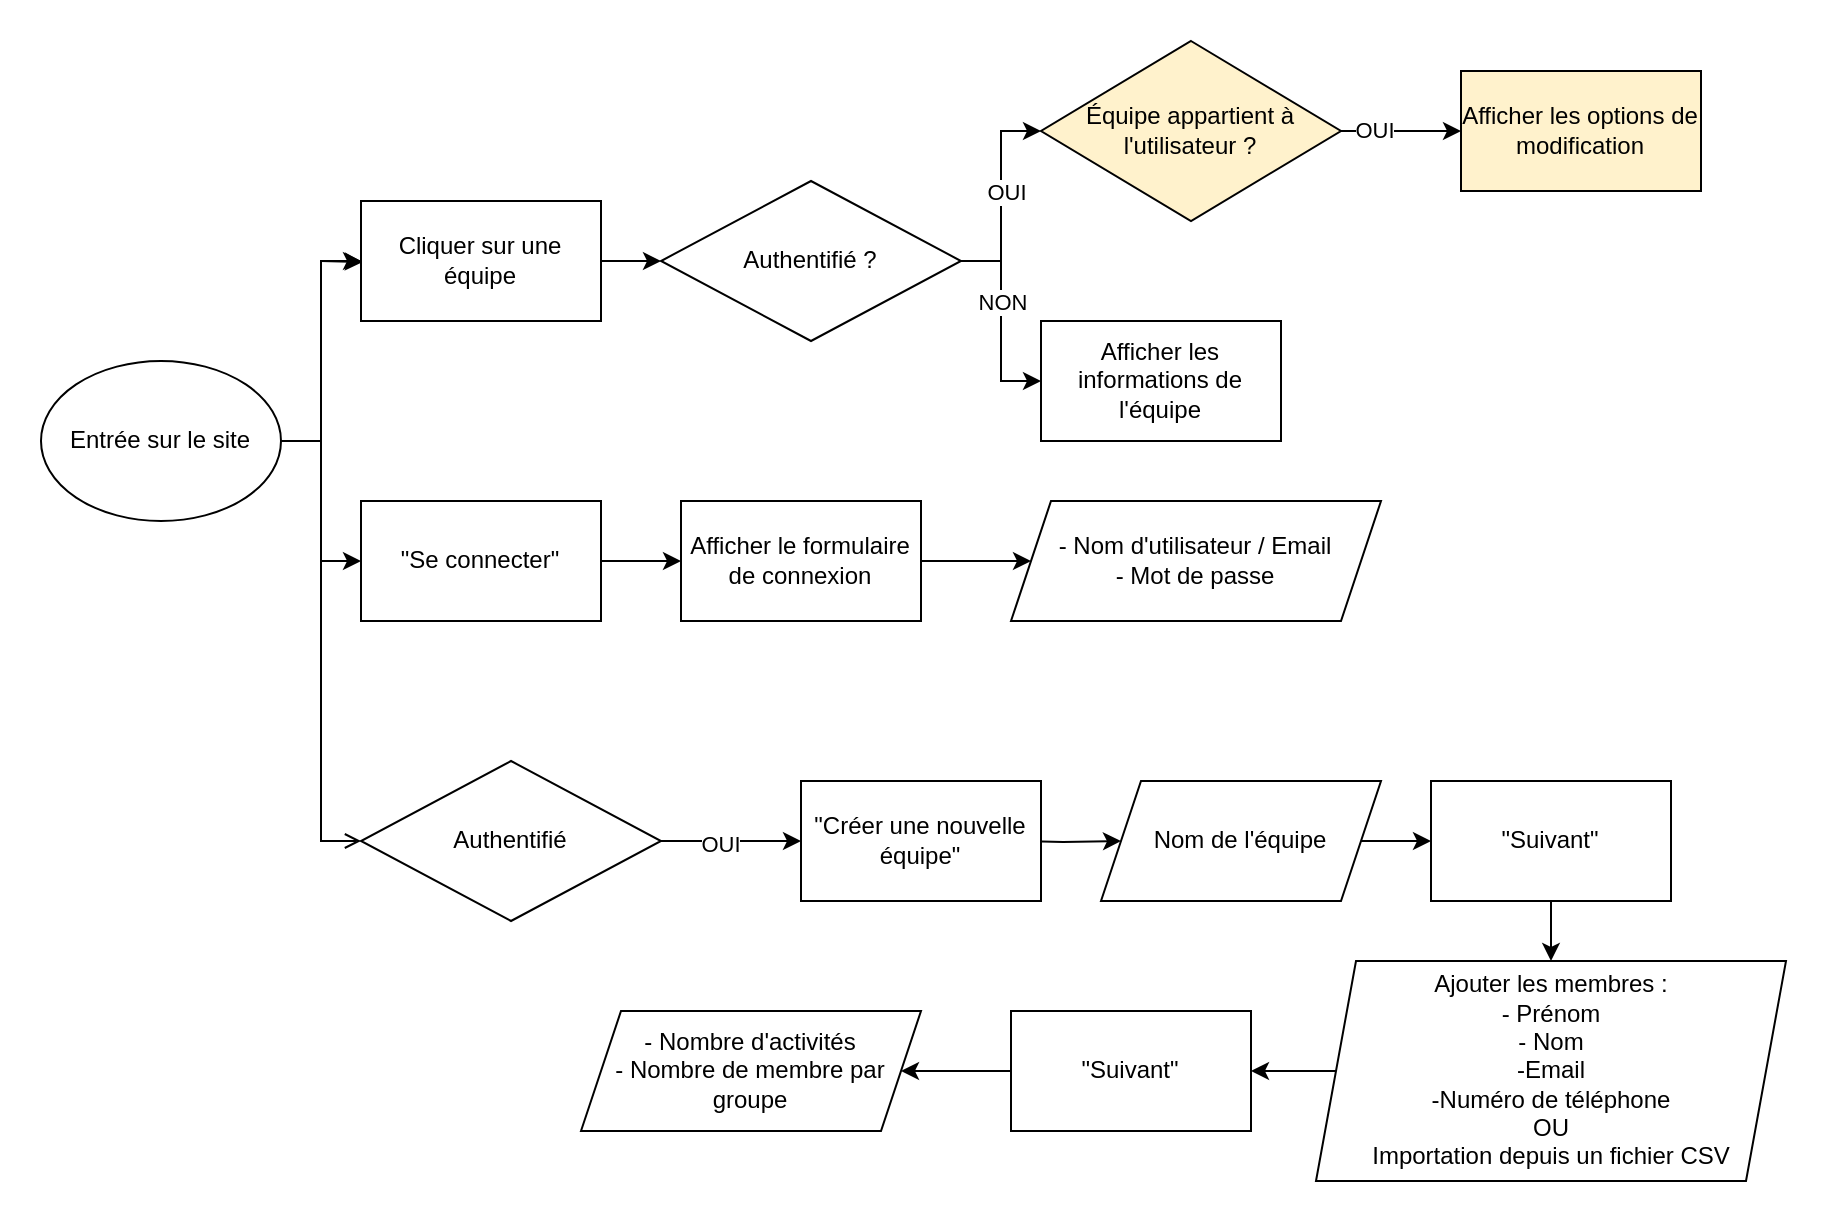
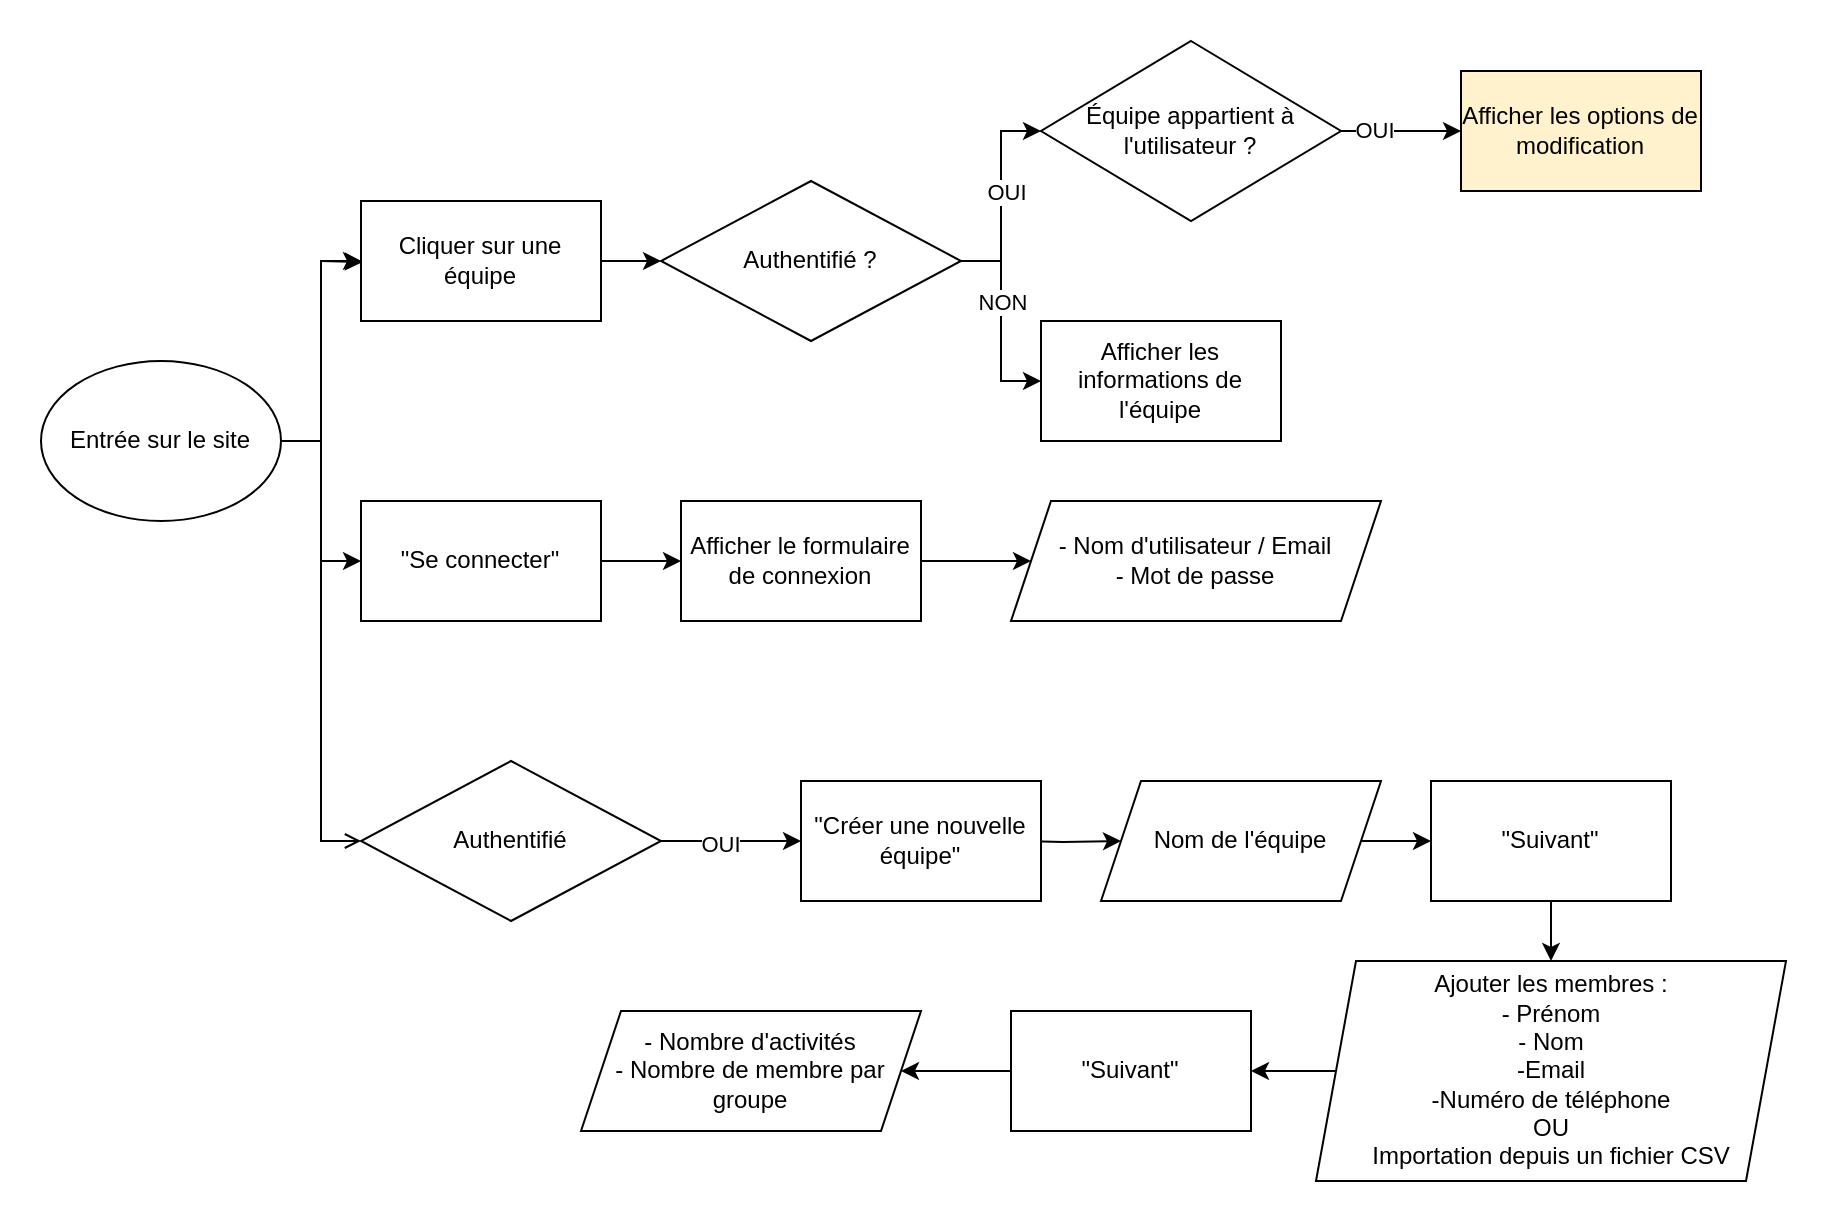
  <mxCell id="0" />
  <mxCell id="1" parent="0" />
  <mxCell id="2" value="" style="edgeStyle=orthogonalEdgeStyle;rounded=0;orthogonalLoop=1;jettySize=auto;html=1;" edge="1" parent="1" target="8"><mxGeometry relative="1" as="geometry"><mxPoint x="160" as="sourcePoint" y="130" /></mxGeometry></mxCell>
  <mxCell id="3" style="edgeStyle=orthogonalEdgeStyle;rounded=0;orthogonalLoop=1;jettySize=auto;html=1;exitX=1;exitY=0.5;exitDx=0;exitDy=0;entryX=0;entryY=0.5;entryDx=0;entryDy=0;" edge="1" parent="1" source="6" target="8"><mxGeometry relative="1" as="geometry" /></mxCell>
  <mxCell id="4" value="" style="edgeStyle=orthogonalEdgeStyle;rounded=0;orthogonalLoop=1;jettySize=auto;html=1;" edge="1" parent="1" source="6" target="20"><mxGeometry relative="1" as="geometry" /></mxCell>
  <mxCell id="5" value="" style="edgeStyle=orthogonalEdgeStyle;rounded=0;orthogonalLoop=1;jettySize=auto;html=1;exitX=1;exitY=0.5;exitDx=0;exitDy=0;entryX=0;entryY=0.5;entryDx=0;entryDy=0;endArrow=open;" edge="1" parent="1" source="6" target="37"><mxGeometry relative="1" as="geometry" /></mxCell>
  <mxCell id="6" value="Entrée sur le site" style="ellipse;whiteSpace=wrap;html=1;" vertex="1" parent="1"><mxGeometry x="20" y="180" width="120" height="80" as="geometry" /></mxCell>
  <mxCell id="7" value="" style="edgeStyle=orthogonalEdgeStyle;rounded=0;orthogonalLoop=1;jettySize=auto;html=1;" edge="1" parent="1" source="8" target="13"><mxGeometry relative="1" as="geometry" /></mxCell>
  <mxCell id="8" value="Cliquer sur une équipe" style="whiteSpace=wrap;html=1;" vertex="1" parent="1"><mxGeometry x="180" y="100" width="120" height="60" as="geometry" /></mxCell>
  <mxCell id="9" value="" style="edgeStyle=orthogonalEdgeStyle;rounded=0;orthogonalLoop=1;jettySize=auto;html=1;" edge="1" parent="1" source="13" target="16"><mxGeometry relative="1" as="geometry" /></mxCell>
  <mxCell id="10" value="OUI" style="edgeLabel;html=1;align=center;verticalAlign=middle;resizable=0;points=[];" vertex="1" connectable="0" parent="9"><mxGeometry x="0.048" y="-2" relative="1" as="geometry"><mxPoint as="offset" /></mxGeometry></mxCell>
  <mxCell id="11" value="" style="edgeStyle=orthogonalEdgeStyle;rounded=0;orthogonalLoop=1;jettySize=auto;html=1;" edge="1" parent="1" source="13" target="18"><mxGeometry relative="1" as="geometry" /></mxCell>
  <mxCell id="12" value="NON" style="edgeLabel;html=1;align=center;verticalAlign=middle;resizable=0;points=[];" vertex="1" connectable="0" parent="11"><mxGeometry x="-0.191" relative="1" as="geometry"><mxPoint as="offset" /></mxGeometry></mxCell>
  <mxCell id="13" value="Authentifié ?" style="rhombus;whiteSpace=wrap;html=1;" vertex="1" parent="1"><mxGeometry x="330" y="90" width="150" height="80" as="geometry" /></mxCell>
  <mxCell id="14" value="" style="edgeStyle=orthogonalEdgeStyle;rounded=0;orthogonalLoop=1;jettySize=auto;html=1;" edge="1" parent="1" source="16" target="17"><mxGeometry relative="1" as="geometry" /></mxCell>
  <mxCell id="15" value="OUI" style="edgeLabel;html=1;align=center;verticalAlign=middle;resizable=0;points=[];" vertex="1" connectable="0" parent="14"><mxGeometry x="-0.467" y="1" relative="1" as="geometry"><mxPoint as="offset" /></mxGeometry></mxCell>
- <mxCell id="16" value="Équipe appartient à l'utilisateur ?" style="rhombus;whiteSpace=wrap;html=1;fillColor=#fff2cc;" vertex="1" parent="1"><mxGeometry x="520" y="20" width="150" height="90" as="geometry" /></mxCell>
+ <mxCell id="16" value="Équipe appartient à l'utilisateur ?" style="rhombus;whiteSpace=wrap;html=1;" vertex="1" parent="1"><mxGeometry x="520" y="20" width="150" height="90" as="geometry" /></mxCell>
  <mxCell id="17" value="Afficher les options de modification" style="whiteSpace=wrap;html=1;fillColor=#fff2cc;" vertex="1" parent="1"><mxGeometry x="730" y="35" width="120" height="60" as="geometry" /></mxCell>
  <mxCell id="18" value="Afficher les informations de l'équipe" style="whiteSpace=wrap;html=1;" vertex="1" parent="1"><mxGeometry x="520" y="160" width="120" height="60" as="geometry" /></mxCell>
  <mxCell id="19" value="" style="edgeStyle=orthogonalEdgeStyle;rounded=0;orthogonalLoop=1;jettySize=auto;html=1;" edge="1" parent="1" source="20" target="22"><mxGeometry relative="1" as="geometry" /></mxCell>
  <mxCell id="20" value="&quot;Se connecter&quot;" style="whiteSpace=wrap;html=1;" vertex="1" parent="1"><mxGeometry x="180" y="250" width="120" height="60" as="geometry" /></mxCell>
  <mxCell id="21" style="edgeStyle=orthogonalEdgeStyle;rounded=0;orthogonalLoop=1;jettySize=auto;html=1;entryX=0;entryY=0.5;entryDx=0;entryDy=0;" edge="1" parent="1" source="22" target="25"><mxGeometry relative="1" as="geometry" /></mxCell>
  <mxCell id="22" value="Afficher le formulaire de connexion" style="whiteSpace=wrap;html=1;" vertex="1" parent="1"><mxGeometry x="340" y="250" width="120" height="60" as="geometry" /></mxCell>
  <mxCell id="23" style="edgeStyle=orthogonalEdgeStyle;rounded=0;orthogonalLoop=1;jettySize=auto;html=1;entryX=0;entryY=0.5;entryDx=0;entryDy=0;" edge="1" parent="1" target="27"><mxGeometry relative="1" as="geometry"><mxPoint x="510" y="420" as="sourcePoint" /></mxGeometry></mxCell>
  <mxCell id="24" value="&quot;Créer une nouvelle équipe&quot;" style="whiteSpace=wrap;html=1;" vertex="1" parent="1"><mxGeometry x="400" y="390" width="120" height="60" as="geometry" /></mxCell>
  <mxCell id="25" value="- Nom d'utilisateur / Email&lt;div&gt;- Mot de passe&lt;/div&gt;" style="shape=parallelogram;perimeter=parallelogramPerimeter;whiteSpace=wrap;html=1;fixedSize=1;" vertex="1" parent="1"><mxGeometry x="505" y="250" width="185" height="60" as="geometry" /></mxCell>
  <mxCell id="26" value="" style="edgeStyle=orthogonalEdgeStyle;rounded=0;orthogonalLoop=1;jettySize=auto;html=1;" edge="1" parent="1" source="27" target="29"><mxGeometry relative="1" as="geometry" /></mxCell>
  <mxCell id="27" value="Nom de l'équipe" style="shape=parallelogram;perimeter=parallelogramPerimeter;whiteSpace=wrap;html=1;fixedSize=1;" vertex="1" parent="1"><mxGeometry x="550" y="390" width="140" height="60" as="geometry" /></mxCell>
  <mxCell id="28" style="edgeStyle=orthogonalEdgeStyle;rounded=0;orthogonalLoop=1;jettySize=auto;html=1;entryX=0.5;entryY=0;entryDx=0;entryDy=0;" edge="1" parent="1" source="29" target="31"><mxGeometry relative="1" as="geometry" /></mxCell>
  <mxCell id="29" value="&quot;Suivant&quot;" style="whiteSpace=wrap;html=1;" vertex="1" parent="1"><mxGeometry x="715" y="390" width="120" height="60" as="geometry" /></mxCell>
  <mxCell id="30" style="edgeStyle=orthogonalEdgeStyle;rounded=0;orthogonalLoop=1;jettySize=auto;html=1;entryX=1;entryY=0.5;entryDx=0;entryDy=0;" edge="1" parent="1" source="31" target="33"><mxGeometry relative="1" as="geometry" /></mxCell>
  <mxCell id="31" value="Ajouter les membres :&lt;div&gt;- Prénom&lt;/div&gt;&lt;div&gt;- Nom&lt;/div&gt;&lt;div&gt;-Email&lt;/div&gt;&lt;div&gt;-Numéro de téléphone&lt;/div&gt;&lt;div&gt;OU&lt;/div&gt;&lt;div&gt;Importation depuis un fichier CSV&lt;/div&gt;" style="shape=parallelogram;perimeter=parallelogramPerimeter;whiteSpace=wrap;html=1;fixedSize=1;" vertex="1" parent="1"><mxGeometry x="657.5" y="480" width="235" height="110" as="geometry" /></mxCell>
  <mxCell id="32" style="edgeStyle=orthogonalEdgeStyle;rounded=0;orthogonalLoop=1;jettySize=auto;html=1;entryX=1;entryY=0.5;entryDx=0;entryDy=0;" edge="1" parent="1" source="33" target="34"><mxGeometry relative="1" as="geometry" /></mxCell>
  <mxCell id="33" value="&quot;Suivant&quot;" style="whiteSpace=wrap;html=1;" vertex="1" parent="1"><mxGeometry x="505" y="505" width="120" height="60" as="geometry" /></mxCell>
  <mxCell id="34" value="- Nombre d'activités&lt;div&gt;- Nombre de membre par groupe&lt;/div&gt;" style="shape=parallelogram;perimeter=parallelogramPerimeter;whiteSpace=wrap;html=1;fixedSize=1;" vertex="1" parent="1"><mxGeometry x="290" y="505" width="170" height="60" as="geometry" /></mxCell>
  <mxCell id="35" style="edgeStyle=orthogonalEdgeStyle;rounded=0;orthogonalLoop=1;jettySize=auto;html=1;entryX=0;entryY=0.5;entryDx=0;entryDy=0;" edge="1" parent="1" source="37" target="24"><mxGeometry relative="1" as="geometry" /></mxCell>
  <mxCell id="36" value="OUI" style="edgeLabel;html=1;align=center;verticalAlign=middle;resizable=0;points=[];" vertex="1" connectable="0" parent="35"><mxGeometry x="-0.171" y="-1" relative="1" as="geometry"><mxPoint as="offset" /></mxGeometry></mxCell>
  <mxCell id="37" value="Authentifié" style="rhombus;whiteSpace=wrap;html=1;" vertex="1" parent="1"><mxGeometry x="180" y="380" width="150" height="80" as="geometry" /></mxCell>
